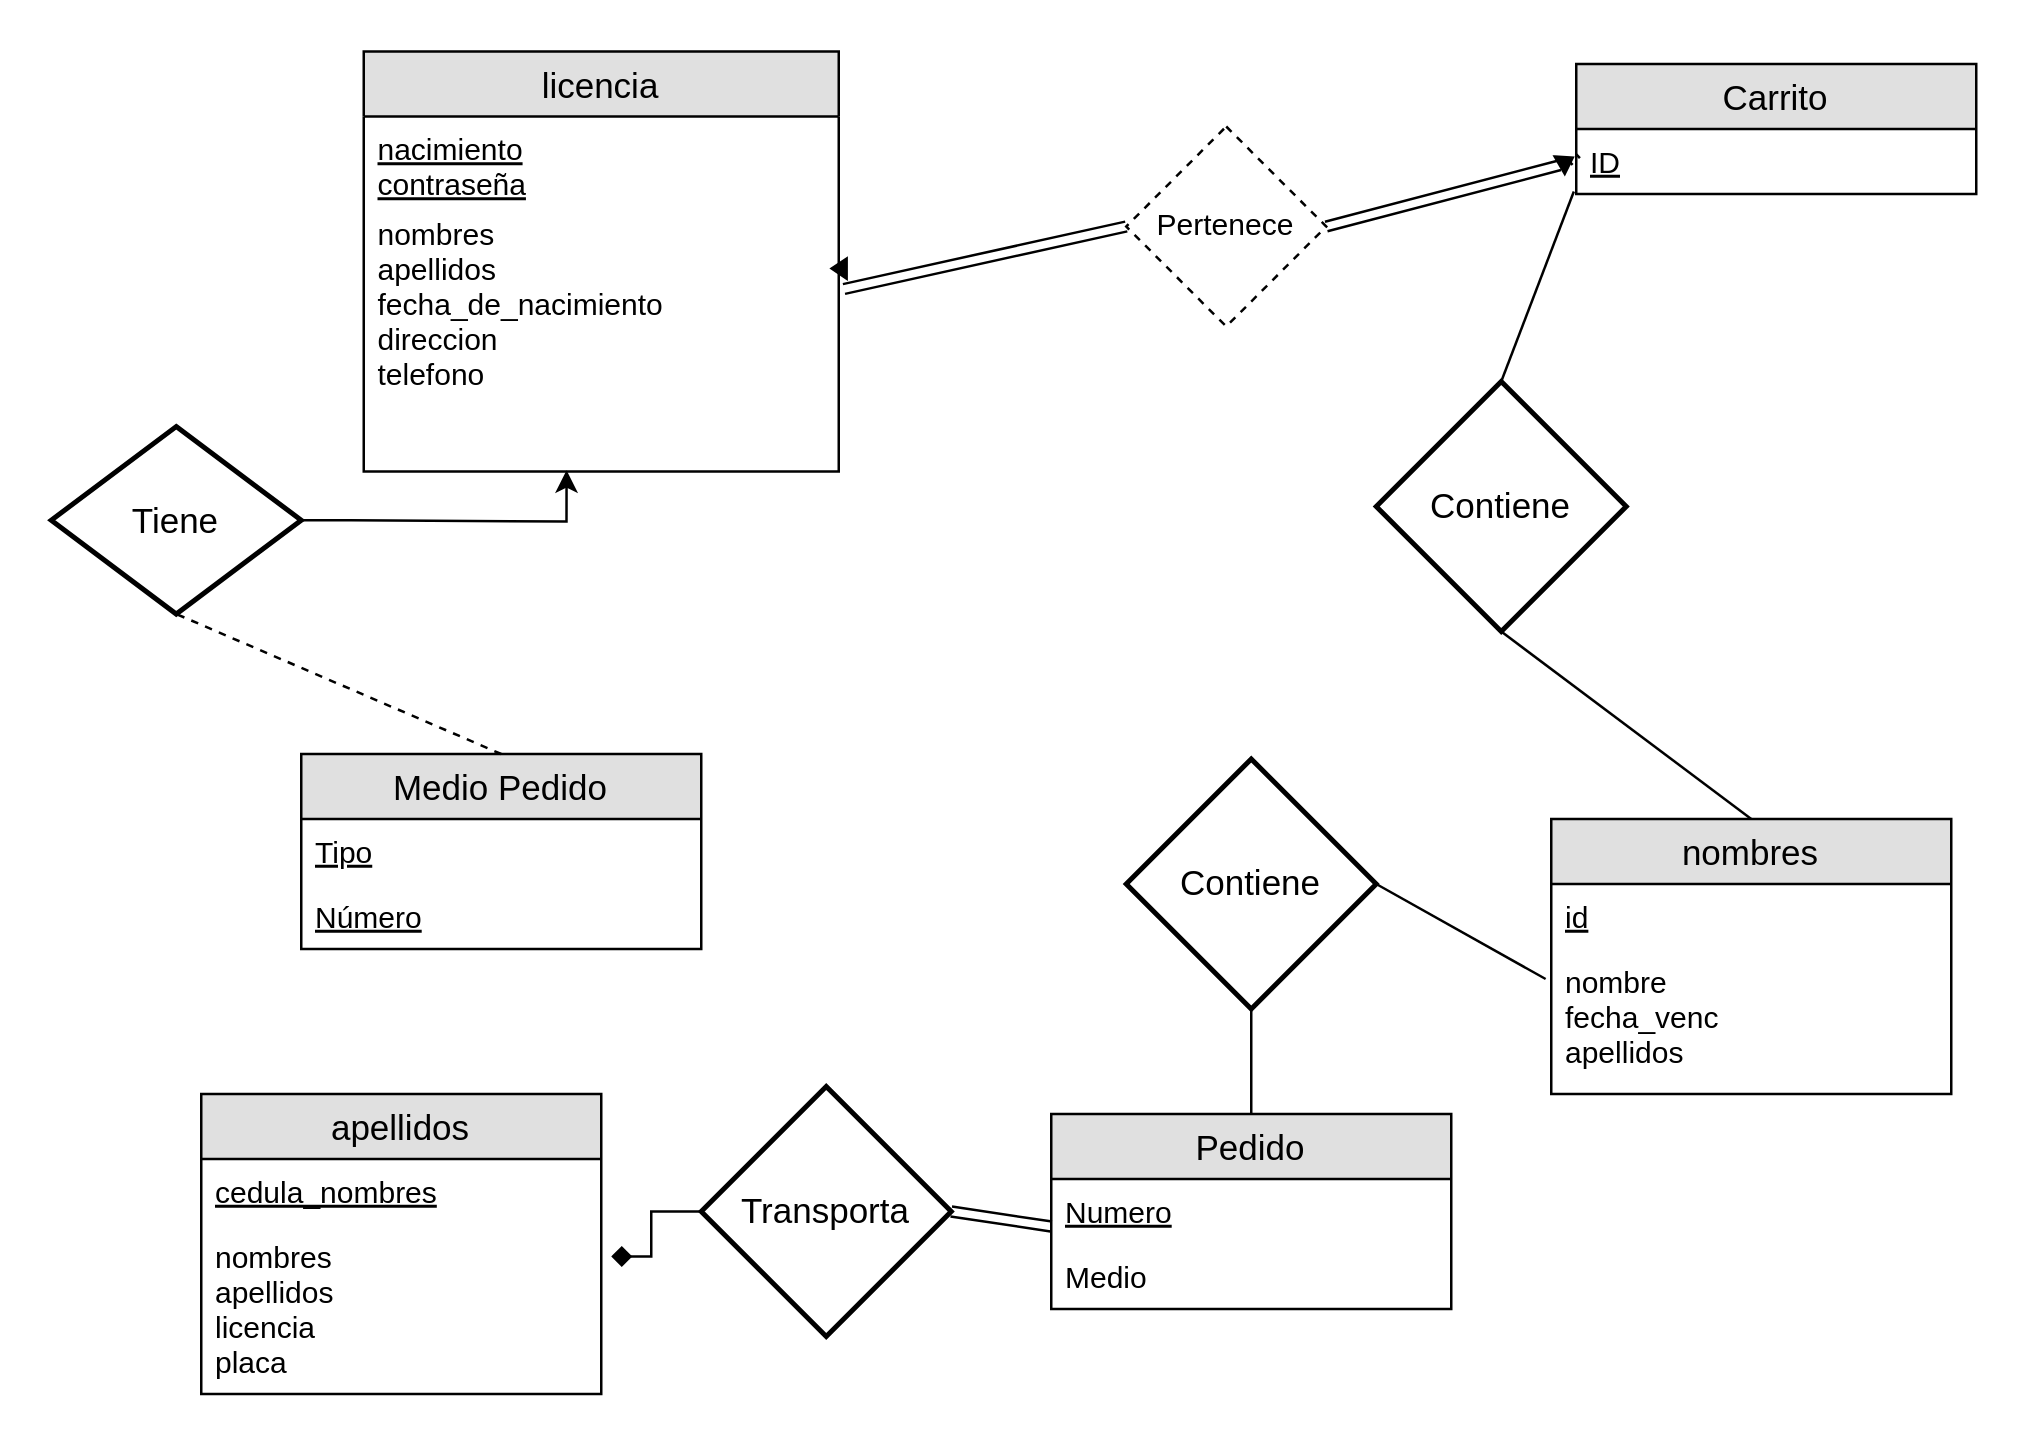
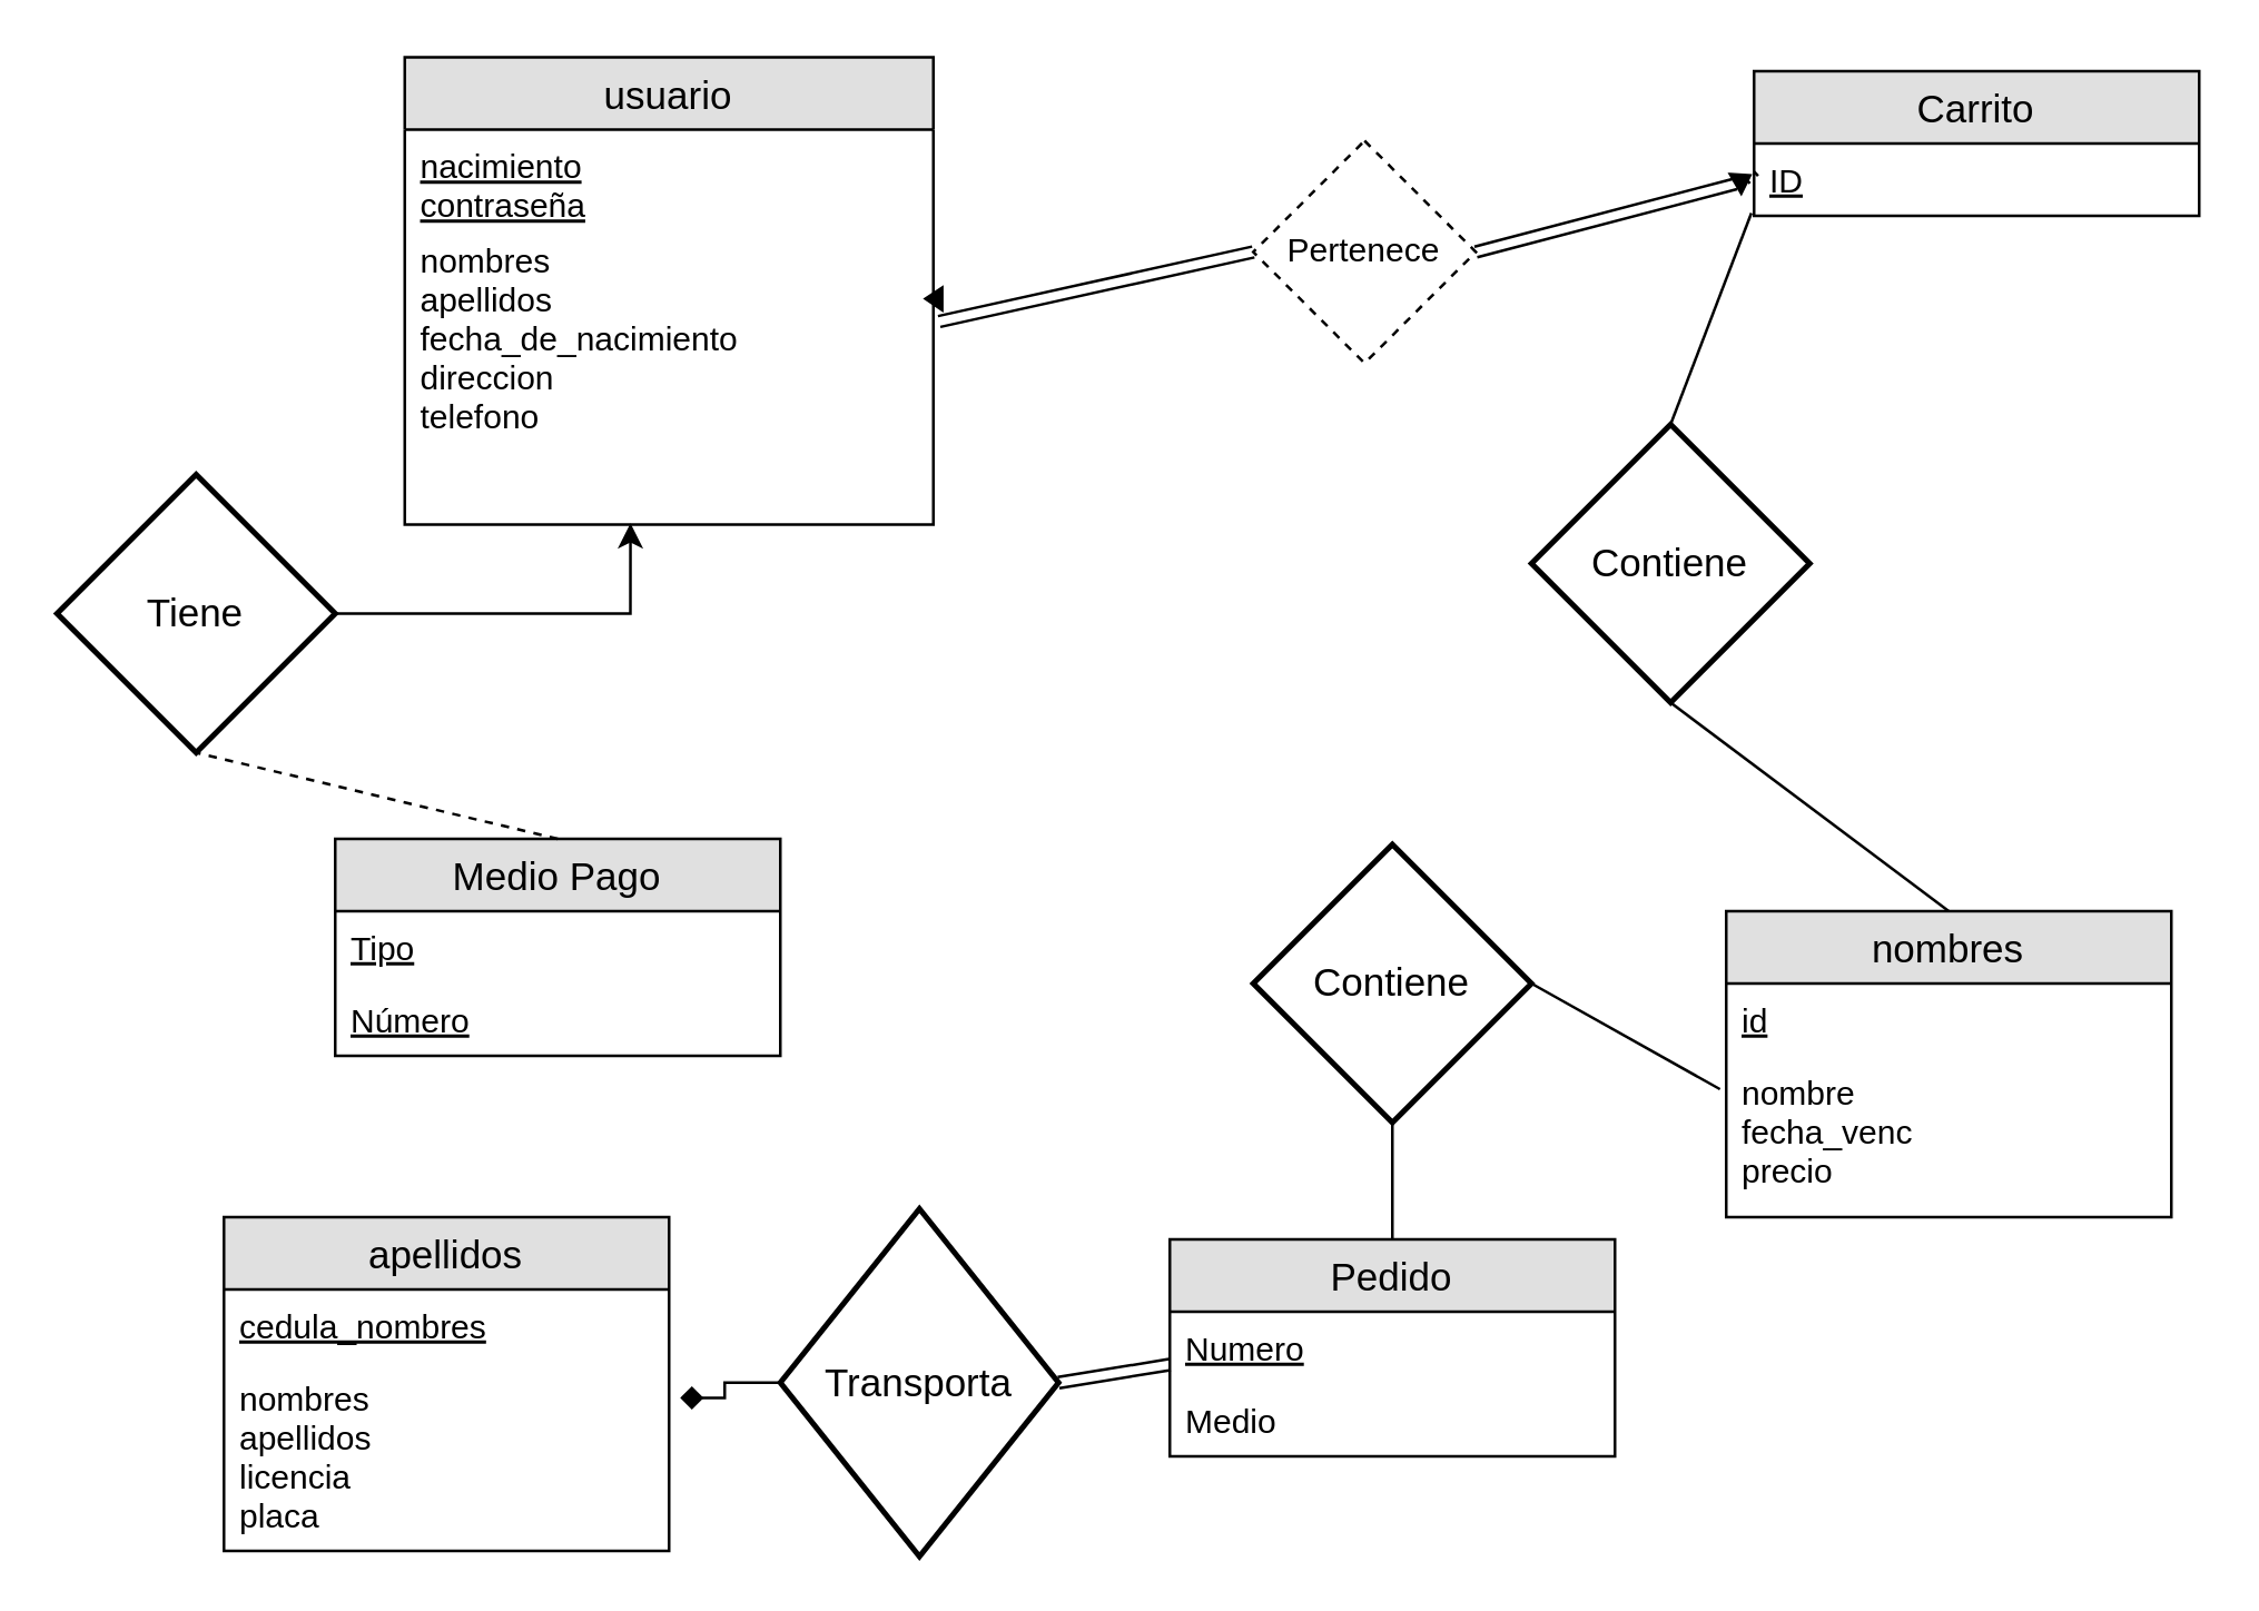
  <mxCell id="0" />
  <mxCell id="1" parent="0" />
- <mxCell id="2" value="licencia" style="swimlane;fontStyle=0;childLayout=stackLayout;horizontal=1;startSize=26;fillColor=#e0e0e0;horizontalStack=0;resizeParent=1;resizeParentMax=0;resizeLast=0;collapsible=1;marginBottom=0;swimlaneFillColor=#ffffff;align=center;fontSize=14;" vertex="1" parent="1"><mxGeometry x="145" y="20" width="190" height="168" as="geometry" /></mxCell>
+ <mxCell id="2" value="usuario" style="swimlane;fontStyle=0;childLayout=stackLayout;horizontal=1;startSize=26;fillColor=#e0e0e0;horizontalStack=0;resizeParent=1;resizeParentMax=0;resizeLast=0;collapsible=1;marginBottom=0;swimlaneFillColor=#ffffff;align=center;fontSize=14;" vertex="1" parent="1"><mxGeometry x="145" y="20" width="190" height="168" as="geometry" /></mxCell>
  <mxCell id="3" value="nacimiento&#10;contraseña&#10;" style="text;strokeColor=none;fillColor=none;spacingLeft=4;spacingRight=4;overflow=hidden;rotatable=0;points=[[0,0.5],[1,0.5]];portConstraint=eastwest;fontSize=12;fontStyle=4" vertex="1" parent="2"><mxGeometry y="26" width="190" height="34" as="geometry" /></mxCell>
  <mxCell id="4" value="nombres&#10;apellidos&#10;fecha_de_nacimiento&#10;direccion&#10;telefono&#10;" style="text;strokeColor=none;fillColor=none;spacingLeft=4;spacingRight=4;overflow=hidden;rotatable=0;points=[[0,0.5],[1,0.5]];portConstraint=eastwest;fontSize=12;" vertex="1" parent="2"><mxGeometry y="60" width="190" height="108" as="geometry" /></mxCell>
  <mxCell id="5" value="apellidos" style="swimlane;fontStyle=0;childLayout=stackLayout;horizontal=1;startSize=26;fillColor=#e0e0e0;horizontalStack=0;resizeParent=1;resizeParentMax=0;resizeLast=0;collapsible=1;marginBottom=0;swimlaneFillColor=#ffffff;align=center;fontSize=14;" vertex="1" parent="1"><mxGeometry x="80" y="437" width="160" height="120" as="geometry" /></mxCell>
  <mxCell id="6" value="cedula_nombres" style="text;strokeColor=none;fillColor=none;spacingLeft=4;spacingRight=4;overflow=hidden;rotatable=0;points=[[0,0.5],[1,0.5]];portConstraint=eastwest;fontSize=12;fontStyle=4" vertex="1" parent="5"><mxGeometry y="26" width="160" height="26" as="geometry" /></mxCell>
  <mxCell id="7" value="nombres&#10;apellidos&#10;licencia&#10;placa&#10;" style="text;strokeColor=none;fillColor=none;spacingLeft=4;spacingRight=4;overflow=hidden;rotatable=0;points=[[0,0.5],[1,0.5]];portConstraint=eastwest;fontSize=12;" vertex="1" parent="5"><mxGeometry y="52" width="160" height="68" as="geometry" /></mxCell>
  <mxCell id="8" value="nombres" style="swimlane;fontStyle=0;childLayout=stackLayout;horizontal=1;startSize=26;fillColor=#e0e0e0;horizontalStack=0;resizeParent=1;resizeParentMax=0;resizeLast=0;collapsible=1;marginBottom=0;swimlaneFillColor=#ffffff;align=center;fontSize=14;" vertex="1" parent="1"><mxGeometry x="620" y="327" width="160" height="110" as="geometry" /></mxCell>
  <mxCell id="9" value="id" style="text;strokeColor=none;fillColor=none;spacingLeft=4;spacingRight=4;overflow=hidden;rotatable=0;points=[[0,0.5],[1,0.5]];portConstraint=eastwest;fontSize=12;fontStyle=4" vertex="1" parent="8"><mxGeometry y="26" width="160" height="26" as="geometry" /></mxCell>
- <mxCell id="10" value="nombre&#10;fecha_venc&#10;apellidos&#10;" style="text;strokeColor=none;fillColor=none;spacingLeft=4;spacingRight=4;overflow=hidden;rotatable=0;points=[[0,0.5],[1,0.5]];portConstraint=eastwest;fontSize=12;" vertex="1" parent="8"><mxGeometry y="52" width="160" height="58" as="geometry" /></mxCell>
+ <mxCell id="10" value="nombre&#10;fecha_venc&#10;precio&#10;" style="text;strokeColor=none;fillColor=none;spacingLeft=4;spacingRight=4;overflow=hidden;rotatable=0;points=[[0,0.5],[1,0.5]];portConstraint=eastwest;fontSize=12;" vertex="1" parent="8"><mxGeometry y="52" width="160" height="58" as="geometry" /></mxCell>
  <mxCell id="11" value="Contiene" style="shape=rhombus;strokeWidth=2;fontSize=17;perimeter=rhombusPerimeter;whiteSpace=wrap;html=1;align=center;fontSize=14;" vertex="1" parent="1"><mxGeometry x="550" y="152" width="100" height="100" as="geometry" /></mxCell>
  <mxCell id="12" value="Carrito" style="swimlane;fontStyle=0;childLayout=stackLayout;horizontal=1;startSize=26;fillColor=#e0e0e0;horizontalStack=0;resizeParent=1;resizeParentMax=0;resizeLast=0;collapsible=1;marginBottom=0;swimlaneFillColor=#ffffff;align=center;fontSize=14;" vertex="1" parent="1"><mxGeometry x="630" y="25" width="160" height="52" as="geometry" /></mxCell>
  <mxCell id="13" value="ID" style="text;strokeColor=none;fillColor=none;spacingLeft=4;spacingRight=4;overflow=hidden;rotatable=0;points=[[0,0.5],[1,0.5]];portConstraint=eastwest;fontSize=12;fontStyle=4" vertex="1" parent="12"><mxGeometry y="26" width="160" height="26" as="geometry" /></mxCell>
  <mxCell id="14" value="" style="endArrow=none;html=1;entryX=-0.006;entryY=0.962;entryDx=0;entryDy=0;entryPerimeter=0;exitX=0.5;exitY=0;exitDx=0;exitDy=0;" edge="1" parent="1" source="11"><mxGeometry width="50" height="50" relative="1" as="geometry"><mxPoint x="120" y="640" as="sourcePoint" /><mxPoint x="629.04" y="76.012" as="targetPoint" /></mxGeometry></mxCell>
  <mxCell id="15" value="" style="endArrow=none;html=1;entryX=0.5;entryY=0;entryDx=0;entryDy=0;exitX=0.5;exitY=1;exitDx=0;exitDy=0;" edge="1" parent="1" source="11" target="8"><mxGeometry width="50" height="50" relative="1" as="geometry"><mxPoint x="120" y="640" as="sourcePoint" /><mxPoint x="170" y="590" as="targetPoint" /></mxGeometry></mxCell>
  <mxCell id="16" value="Pertenece" style="rhombus;whiteSpace=wrap;html=1;dashed=1;" vertex="1" parent="1"><mxGeometry x="450" y="50" width="80" height="80" as="geometry" /></mxCell>
  <mxCell id="17" value="Pedido" style="swimlane;fontStyle=0;childLayout=stackLayout;horizontal=1;startSize=26;fillColor=#e0e0e0;horizontalStack=0;resizeParent=1;resizeParentMax=0;resizeLast=0;collapsible=1;marginBottom=0;swimlaneFillColor=#ffffff;align=center;fontSize=14;" vertex="1" parent="1"><mxGeometry x="420" y="445" width="160" height="78" as="geometry" /></mxCell>
  <mxCell id="18" value="Numero" style="text;strokeColor=none;fillColor=none;spacingLeft=4;spacingRight=4;overflow=hidden;rotatable=0;points=[[0,0.5],[1,0.5]];portConstraint=eastwest;fontSize=12;fontStyle=4" vertex="1" parent="17"><mxGeometry y="26" width="160" height="26" as="geometry" /></mxCell>
  <mxCell id="19" value="Medio" style="text;strokeColor=none;fillColor=none;spacingLeft=4;spacingRight=4;overflow=hidden;rotatable=0;points=[[0,0.5],[1,0.5]];portConstraint=eastwest;fontSize=12;" vertex="1" parent="17"><mxGeometry y="52" width="160" height="26" as="geometry" /></mxCell>
  <mxCell id="20" style="edgeStyle=orthogonalEdgeStyle;rounded=0;orthogonalLoop=1;jettySize=auto;html=1;entryX=1.025;entryY=0.191;entryDx=0;entryDy=0;entryPerimeter=0;endArrow=diamond;" edge="1" parent="1" source="21" target="7"><mxGeometry relative="1" as="geometry" /></mxCell>
- <mxCell id="21" value="Transporta" style="shape=rhombus;strokeWidth=2;fontSize=17;perimeter=rhombusPerimeter;whiteSpace=wrap;html=1;align=center;fontSize=14;" vertex="1" parent="1"><mxGeometry x="280" y="434" width="100" height="100" as="geometry" /></mxCell>
+ <mxCell id="21" value="Transporta" style="shape=rhombus;strokeWidth=2;fontSize=17;perimeter=rhombusPerimeter;whiteSpace=wrap;html=1;align=center;fontSize=14;" vertex="1" parent="1"><mxGeometry x="280" y="434" width="100" height="125" as="geometry" /></mxCell>
  <mxCell id="22" value="" style="shape=link;html=1;entryX=0;entryY=0.731;entryDx=0;entryDy=0;entryPerimeter=0;exitX=1;exitY=0.5;exitDx=0;exitDy=0;" edge="1" parent="1" source="21" target="18"><mxGeometry width="50" height="50" relative="1" as="geometry"><mxPoint x="210" y="630" as="sourcePoint" /><mxPoint x="260" y="580" as="targetPoint" /></mxGeometry></mxCell>
  <mxCell id="23" value="" style="shape=link;html=1;strokeColor=#000000;strokeWidth=1;fillColor=#000000;exitX=1;exitY=0.5;exitDx=0;exitDy=0;entryX=0;entryY=0.5;entryDx=0;entryDy=0;" edge="1" parent="1" source="24"><mxGeometry width="50" height="50" relative="1" as="geometry"><mxPoint x="550" y="107.143" as="sourcePoint" /><mxPoint x="630" y="64" as="targetPoint" /></mxGeometry></mxCell>
  <mxCell id="24" value="" style="triangle;whiteSpace=wrap;html=1;fillColor=#000000;rotation=-30;" vertex="1" parent="1"><mxGeometry x="623" y="60" width="6" height="8" as="geometry" /></mxCell>
  <mxCell id="25" value="" style="shape=link;html=1;strokeColor=#000000;strokeWidth=1;fillColor=#000000;exitX=1;exitY=0.5;exitDx=0;exitDy=0;entryX=0;entryY=0.5;entryDx=0;entryDy=0;" edge="1" parent="1" source="16" target="24"><mxGeometry width="50" height="50" relative="1" as="geometry"><mxPoint x="530" y="90" as="sourcePoint" /><mxPoint x="630" y="64" as="targetPoint" /></mxGeometry></mxCell>
  <mxCell id="26" value="Contiene" style="shape=rhombus;strokeWidth=2;fontSize=17;perimeter=rhombusPerimeter;whiteSpace=wrap;html=1;align=center;fontSize=14;" vertex="1" parent="1"><mxGeometry x="450" y="303" width="100" height="100" as="geometry" /></mxCell>
  <mxCell id="27" value="" style="endArrow=none;html=1;strokeColor=#000000;strokeWidth=1;fillColor=#000000;entryX=-0.014;entryY=0.207;entryDx=0;entryDy=0;entryPerimeter=0;exitX=1;exitY=0.5;exitDx=0;exitDy=0;" edge="1" parent="1" source="26" target="10"><mxGeometry width="50" height="50" relative="1" as="geometry"><mxPoint x="80" y="630" as="sourcePoint" /><mxPoint x="130" y="580" as="targetPoint" /></mxGeometry></mxCell>
  <mxCell id="28" value="" style="endArrow=none;html=1;strokeColor=#000000;strokeWidth=1;fillColor=#000000;entryX=0.5;entryY=1;entryDx=0;entryDy=0;exitX=0.5;exitY=0;exitDx=0;exitDy=0;" edge="1" parent="1" source="17" target="26"><mxGeometry width="50" height="50" relative="1" as="geometry"><mxPoint x="80" y="630" as="sourcePoint" /><mxPoint x="130" y="580" as="targetPoint" /></mxGeometry></mxCell>
  <mxCell id="29" value="" style="triangle;whiteSpace=wrap;html=1;fillColor=#000000;rotation=180;" vertex="1" parent="1"><mxGeometry x="332.163" y="102.839" width="6" height="8" as="geometry" /></mxCell>
  <mxCell id="30" value="" style="shape=link;html=1;strokeColor=#000000;strokeWidth=1;fillColor=#000000;entryX=0;entryY=0.5;entryDx=0;entryDy=0;exitX=1.011;exitY=0.324;exitDx=0;exitDy=0;exitPerimeter=0;" edge="1" parent="1" source="4" target="16"><mxGeometry width="50" height="50" relative="1" as="geometry"><mxPoint x="80" y="630" as="sourcePoint" /><mxPoint x="130" y="580" as="targetPoint" /></mxGeometry></mxCell>
- <mxCell id="31" value="Medio Pedido" style="swimlane;fontStyle=0;childLayout=stackLayout;horizontal=1;startSize=26;fillColor=#e0e0e0;horizontalStack=0;resizeParent=1;resizeParentMax=0;resizeLast=0;collapsible=1;marginBottom=0;swimlaneFillColor=#ffffff;align=center;fontSize=14;" vertex="1" parent="1"><mxGeometry x="120" y="301" width="160" height="78" as="geometry" /></mxCell>
+ <mxCell id="31" value="Medio Pago" style="swimlane;fontStyle=0;childLayout=stackLayout;horizontal=1;startSize=26;fillColor=#e0e0e0;horizontalStack=0;resizeParent=1;resizeParentMax=0;resizeLast=0;collapsible=1;marginBottom=0;swimlaneFillColor=#ffffff;align=center;fontSize=14;" vertex="1" parent="1"><mxGeometry x="120" y="301" width="160" height="78" as="geometry" /></mxCell>
  <mxCell id="32" value="Tipo" style="text;strokeColor=none;fillColor=none;spacingLeft=4;spacingRight=4;overflow=hidden;rotatable=0;points=[[0,0.5],[1,0.5]];portConstraint=eastwest;fontSize=12;fontStyle=4" vertex="1" parent="31"><mxGeometry y="26" width="160" height="26" as="geometry" /></mxCell>
  <mxCell id="33" value="Número" style="text;strokeColor=none;fillColor=none;spacingLeft=4;spacingRight=4;overflow=hidden;rotatable=0;points=[[0,0.5],[1,0.5]];portConstraint=eastwest;fontSize=12;fontStyle=4" vertex="1" parent="31"><mxGeometry y="52" width="160" height="26" as="geometry" /></mxCell>
  <mxCell id="34" style="edgeStyle=orthogonalEdgeStyle;rounded=0;orthogonalLoop=1;jettySize=auto;html=1;entryX=0.427;entryY=0.995;entryDx=0;entryDy=0;entryPerimeter=0;strokeColor=#000000;strokeWidth=1;fillColor=#000000;" edge="1" parent="1" source="35" target="4"><mxGeometry relative="1" as="geometry" /></mxCell>
- <mxCell id="35" value="Tiene" style="shape=rhombus;strokeWidth=2;fontSize=17;perimeter=rhombusPerimeter;whiteSpace=wrap;html=1;align=center;fontSize=14;fillColor=#FFFFFF;" vertex="1" parent="1"><mxGeometry x="20" y="170" width="100" height="75" as="geometry" /></mxCell>
+ <mxCell id="35" value="Tiene" style="shape=rhombus;strokeWidth=2;fontSize=17;perimeter=rhombusPerimeter;whiteSpace=wrap;html=1;align=center;fontSize=14;fillColor=#FFFFFF;" vertex="1" parent="1"><mxGeometry x="20" y="170" width="100" height="100" as="geometry" /></mxCell>
  <mxCell id="36" value="" style="endArrow=none;html=1;strokeColor=#000000;strokeWidth=1;fillColor=#000000;entryX=0.5;entryY=1;entryDx=0;entryDy=0;exitX=0.5;exitY=0;exitDx=0;exitDy=0;dashed=1;" edge="1" parent="1" source="31" target="35"><mxGeometry width="50" height="50" relative="1" as="geometry"><mxPoint x="20" y="630" as="sourcePoint" /><mxPoint x="70" y="580" as="targetPoint" /></mxGeometry></mxCell>
